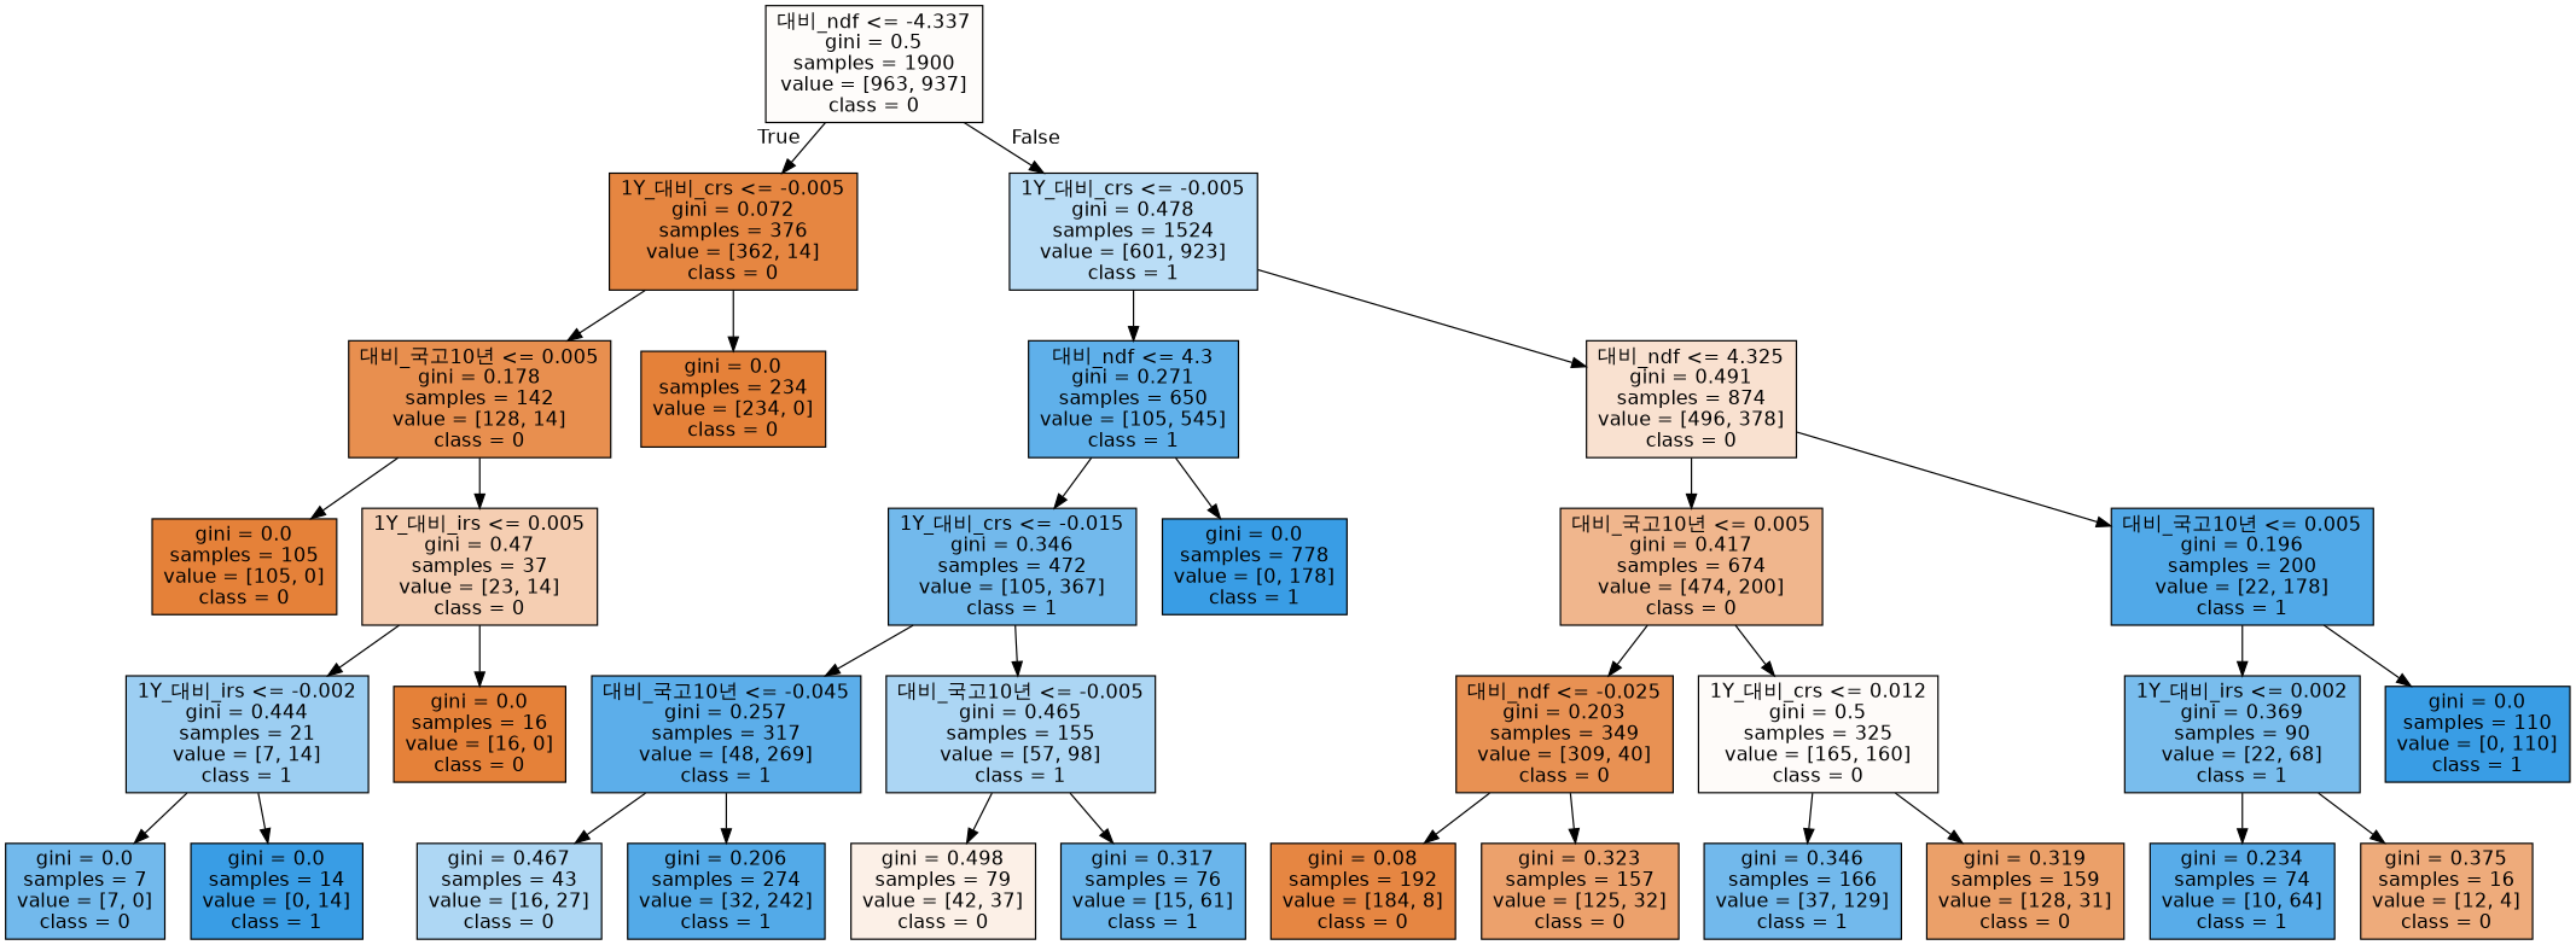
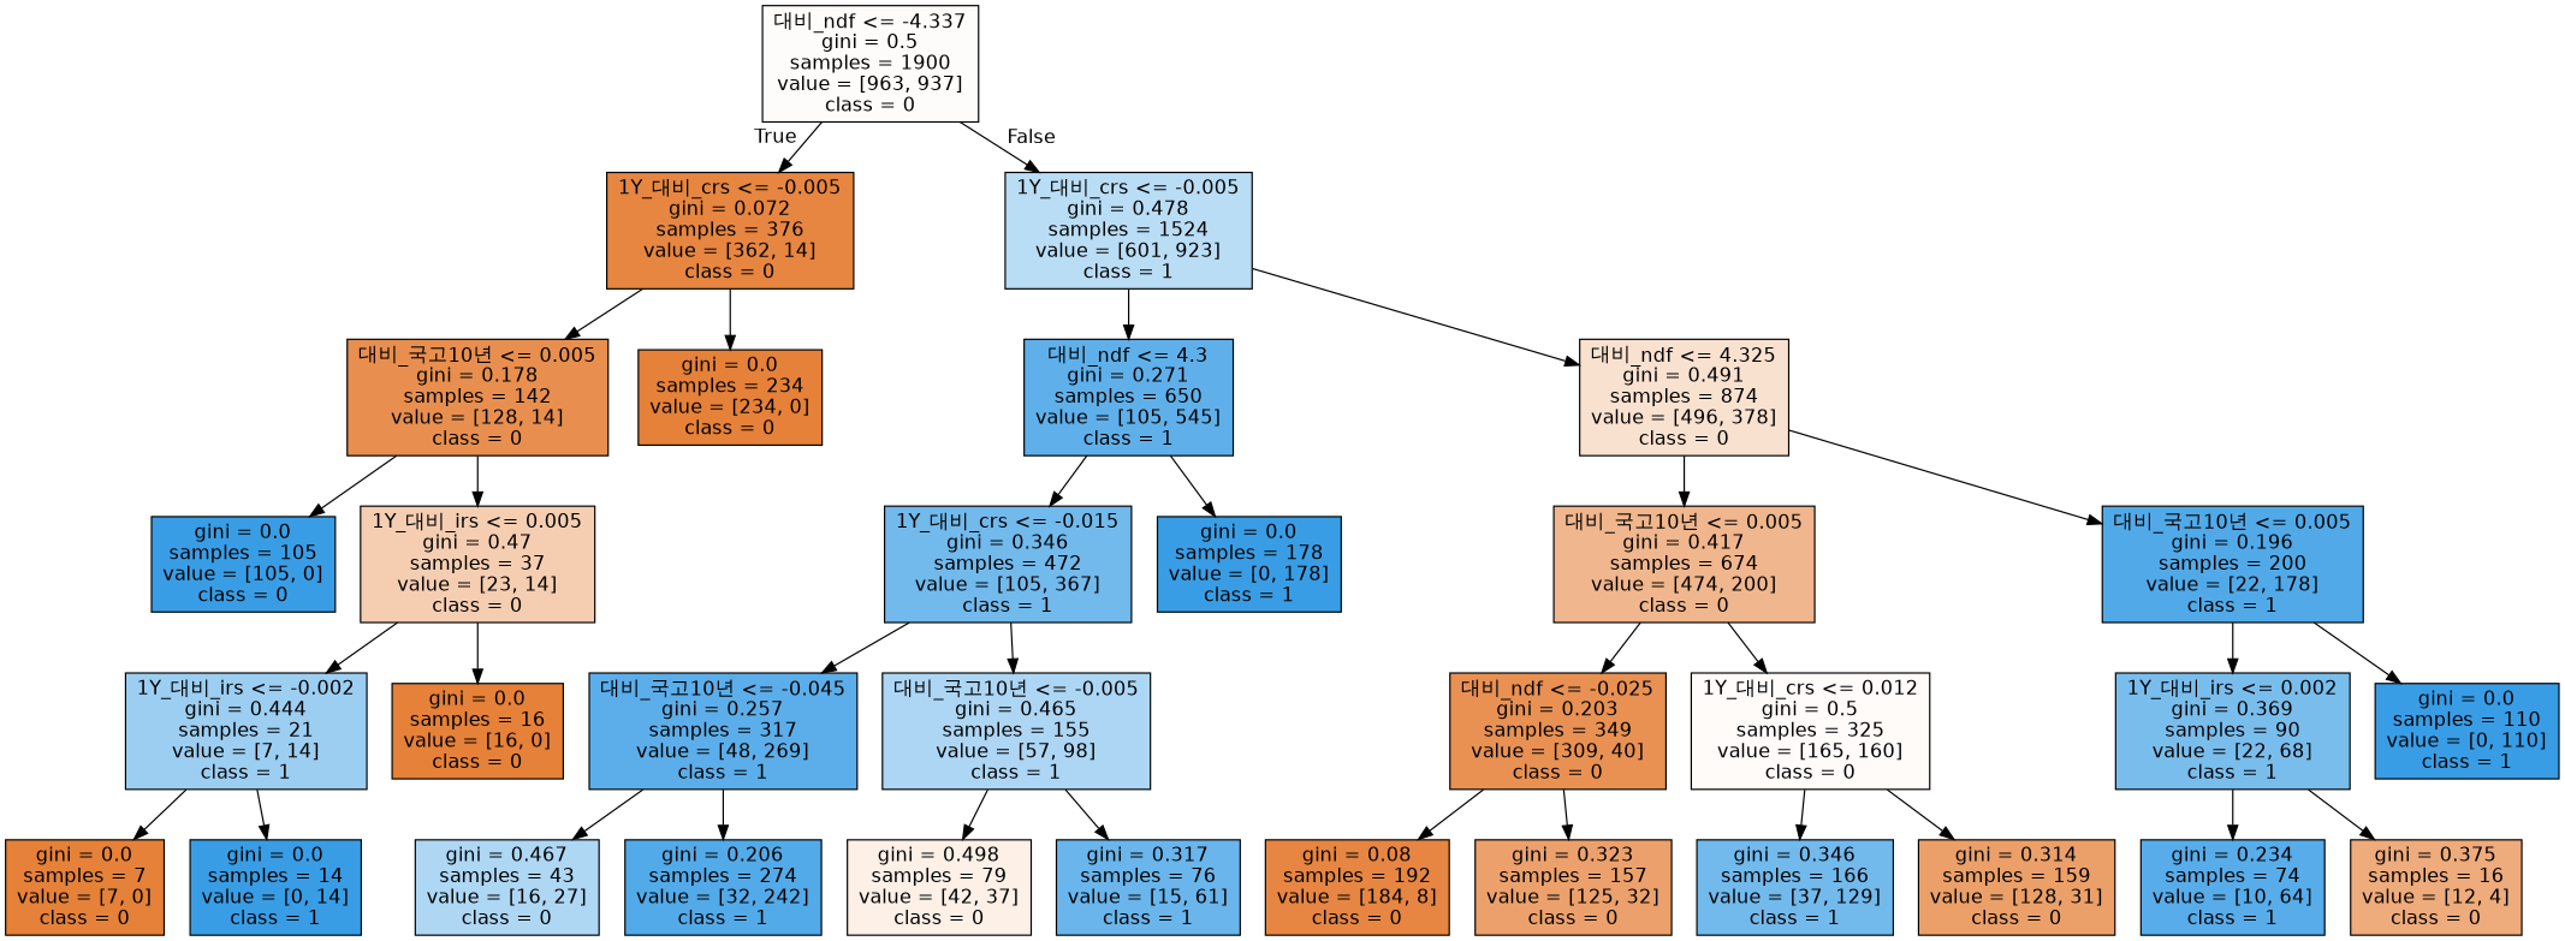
  digraph {
    node [color=black fillcolor="#e58139" fontname=helvetica shape=box style=filled]
    edge [fontname=helvetica]
    n1 [fillcolor="#fefcfa" label="대비_ndf <= -4.337\ngini = 0.5\nsamples = 1900\nvalue = [963, 937]\nclass = 0"]
    n2 [fillcolor="#e68641" label="1Y_대비_crs <= -0.005\ngini = 0.072\nsamples = 376\nvalue = [362, 14]\nclass = 0"]
    n3 [fillcolor="#baddf6" label="1Y_대비_crs <= -0.005\ngini = 0.478\nsamples = 1524\nvalue = [601, 923]\nclass = 1"]
    n4 [fillcolor="#e88f4f" label="대비_국고10년 <= 0.005\ngini = 0.178\nsamples = 142\nvalue = [128, 14]\nclass = 0"]
    n5 [label="gini = 0.0\nsamples = 234\nvalue = [234, 0]\nclass = 0"]
    n6 [fillcolor="#5fb0ea" label="대비_ndf <= 4.3\ngini = 0.271\nsamples = 650\nvalue = [105, 545]\nclass = 1"]
    n7 [fillcolor="#f9e1d0" label="대비_ndf <= 4.325\ngini = 0.491\nsamples = 874\nvalue = [496, 378]\nclass = 0"]
-   n8 [label="gini = 0.0\nsamples = 105\nvalue = [105, 0]\nclass = 0"]
+   n8 [fillcolor="#399de5" label="gini = 0.0\nsamples = 105\nvalue = [105, 0]\nclass = 0"]
    n9 [fillcolor="#f5ceb2" label="1Y_대비_irs <= 0.005\ngini = 0.47\nsamples = 37\nvalue = [23, 14]\nclass = 0"]
    n10 [fillcolor="#9ccef2" label="1Y_대비_irs <= -0.002\ngini = 0.444\nsamples = 21\nvalue = [7, 14]\nclass = 1"]
    n11 [label="gini = 0.0\nsamples = 16\nvalue = [16, 0]\nclass = 0"]
-   n12 [fillcolor="#72b9ec" label="gini = 0.0\nsamples = 7\nvalue = [7, 0]\nclass = 0"]
+   n12 [label="gini = 0.0\nsamples = 7\nvalue = [7, 0]\nclass = 0"]
    n13 [fillcolor="#399de5" label="gini = 0.0\nsamples = 14\nvalue = [0, 14]\nclass = 1"]
    n14 [fillcolor="#72b9ec" label="1Y_대비_crs <= -0.015\ngini = 0.346\nsamples = 472\nvalue = [105, 367]\nclass = 1"]
-   n15 [fillcolor="#399de5" label="gini = 0.0\nsamples = 778\nvalue = [0, 178]\nclass = 1"]
+   n15 [fillcolor="#399de5" label="gini = 0.0\nsamples = 178\nvalue = [0, 178]\nclass = 1"]
    n16 [fillcolor="#f0b68d" label="대비_국고10년 <= 0.005\ngini = 0.417\nsamples = 674\nvalue = [474, 200]\nclass = 0"]
    n17 [fillcolor="#51a9e8" label="대비_국고10년 <= 0.005\ngini = 0.196\nsamples = 200\nvalue = [22, 178]\nclass = 1"]
    n18 [fillcolor="#5caeea" label="대비_국고10년 <= -0.045\ngini = 0.257\nsamples = 317\nvalue = [48, 269]\nclass = 1"]
    n19 [fillcolor="#acd6f4" label="대비_국고10년 <= -0.005\ngini = 0.465\nsamples = 155\nvalue = [57, 98]\nclass = 1"]
    n20 [fillcolor="#aed7f4" label="gini = 0.467\nsamples = 43\nvalue = [16, 27]\nclass = 0"]
    n21 [fillcolor="#53aae8" label="gini = 0.206\nsamples = 274\nvalue = [32, 242]\nclass = 1"]
    n22 [fillcolor="#fcf0e7" label="gini = 0.498\nsamples = 79\nvalue = [42, 37]\nclass = 0"]
    n23 [fillcolor="#6ab5eb" label="gini = 0.317\nsamples = 76\nvalue = [15, 61]\nclass = 1"]
    n24 [fillcolor="#e89153" label="대비_ndf <= -0.025\ngini = 0.203\nsamples = 349\nvalue = [309, 40]\nclass = 0"]
    n25 [fillcolor="#fefbf9" label="1Y_대비_crs <= 0.012\ngini = 0.5\nsamples = 325\nvalue = [165, 160]\nclass = 0"]
    n26 [fillcolor="#79bded" label="1Y_대비_irs <= 0.002\ngini = 0.369\nsamples = 90\nvalue = [22, 68]\nclass = 1"]
    n27 [fillcolor="#399de5" label="gini = 0.0\nsamples = 110\nvalue = [0, 110]\nclass = 1"]
    n28 [fillcolor="#e68642" label="gini = 0.08\nsamples = 192\nvalue = [184, 8]\nclass = 0"]
    n29 [fillcolor="#eca16c" label="gini = 0.323\nsamples = 157\nvalue = [125, 32]\nclass = 0"]
    n30 [fillcolor="#72b9ec" label="gini = 0.346\nsamples = 166\nvalue = [37, 129]\nclass = 1"]
-   n31 [fillcolor="#eba069" label="gini = 0.319\nsamples = 159\nvalue = [128, 31]\nclass = 0"]
+   n31 [fillcolor="#eba069" label="gini = 0.314\nsamples = 159\nvalue = [128, 31]\nclass = 0"]
    n32 [fillcolor="#58ace9" label="gini = 0.234\nsamples = 74\nvalue = [10, 64]\nclass = 1"]
    n33 [fillcolor="#eeab7b" label="gini = 0.375\nsamples = 16\nvalue = [12, 4]\nclass = 0"]
    n1 -> n2 [headlabel=True labelangle=45 labeldistance=2.5]
    n1 -> n3 [headlabel=False labelangle=-45 labeldistance=2.5]
    n2 -> n4
    n2 -> n5
    n3 -> n6
    n3 -> n7
    n4 -> n8
    n4 -> n9
    n6 -> n14
    n6 -> n15
    n7 -> n16
    n7 -> n17
    n9 -> n10
    n9 -> n11
    n10 -> n12
    n10 -> n13
    n14 -> n18
    n14 -> n19
    n16 -> n24
    n16 -> n25
    n17 -> n26
    n17 -> n27
    n18 -> n20
    n18 -> n21
    n19 -> n22
    n19 -> n23
    n24 -> n28
    n24 -> n29
    n25 -> n30
    n25 -> n31
    n26 -> n32
    n26 -> n33
  }
